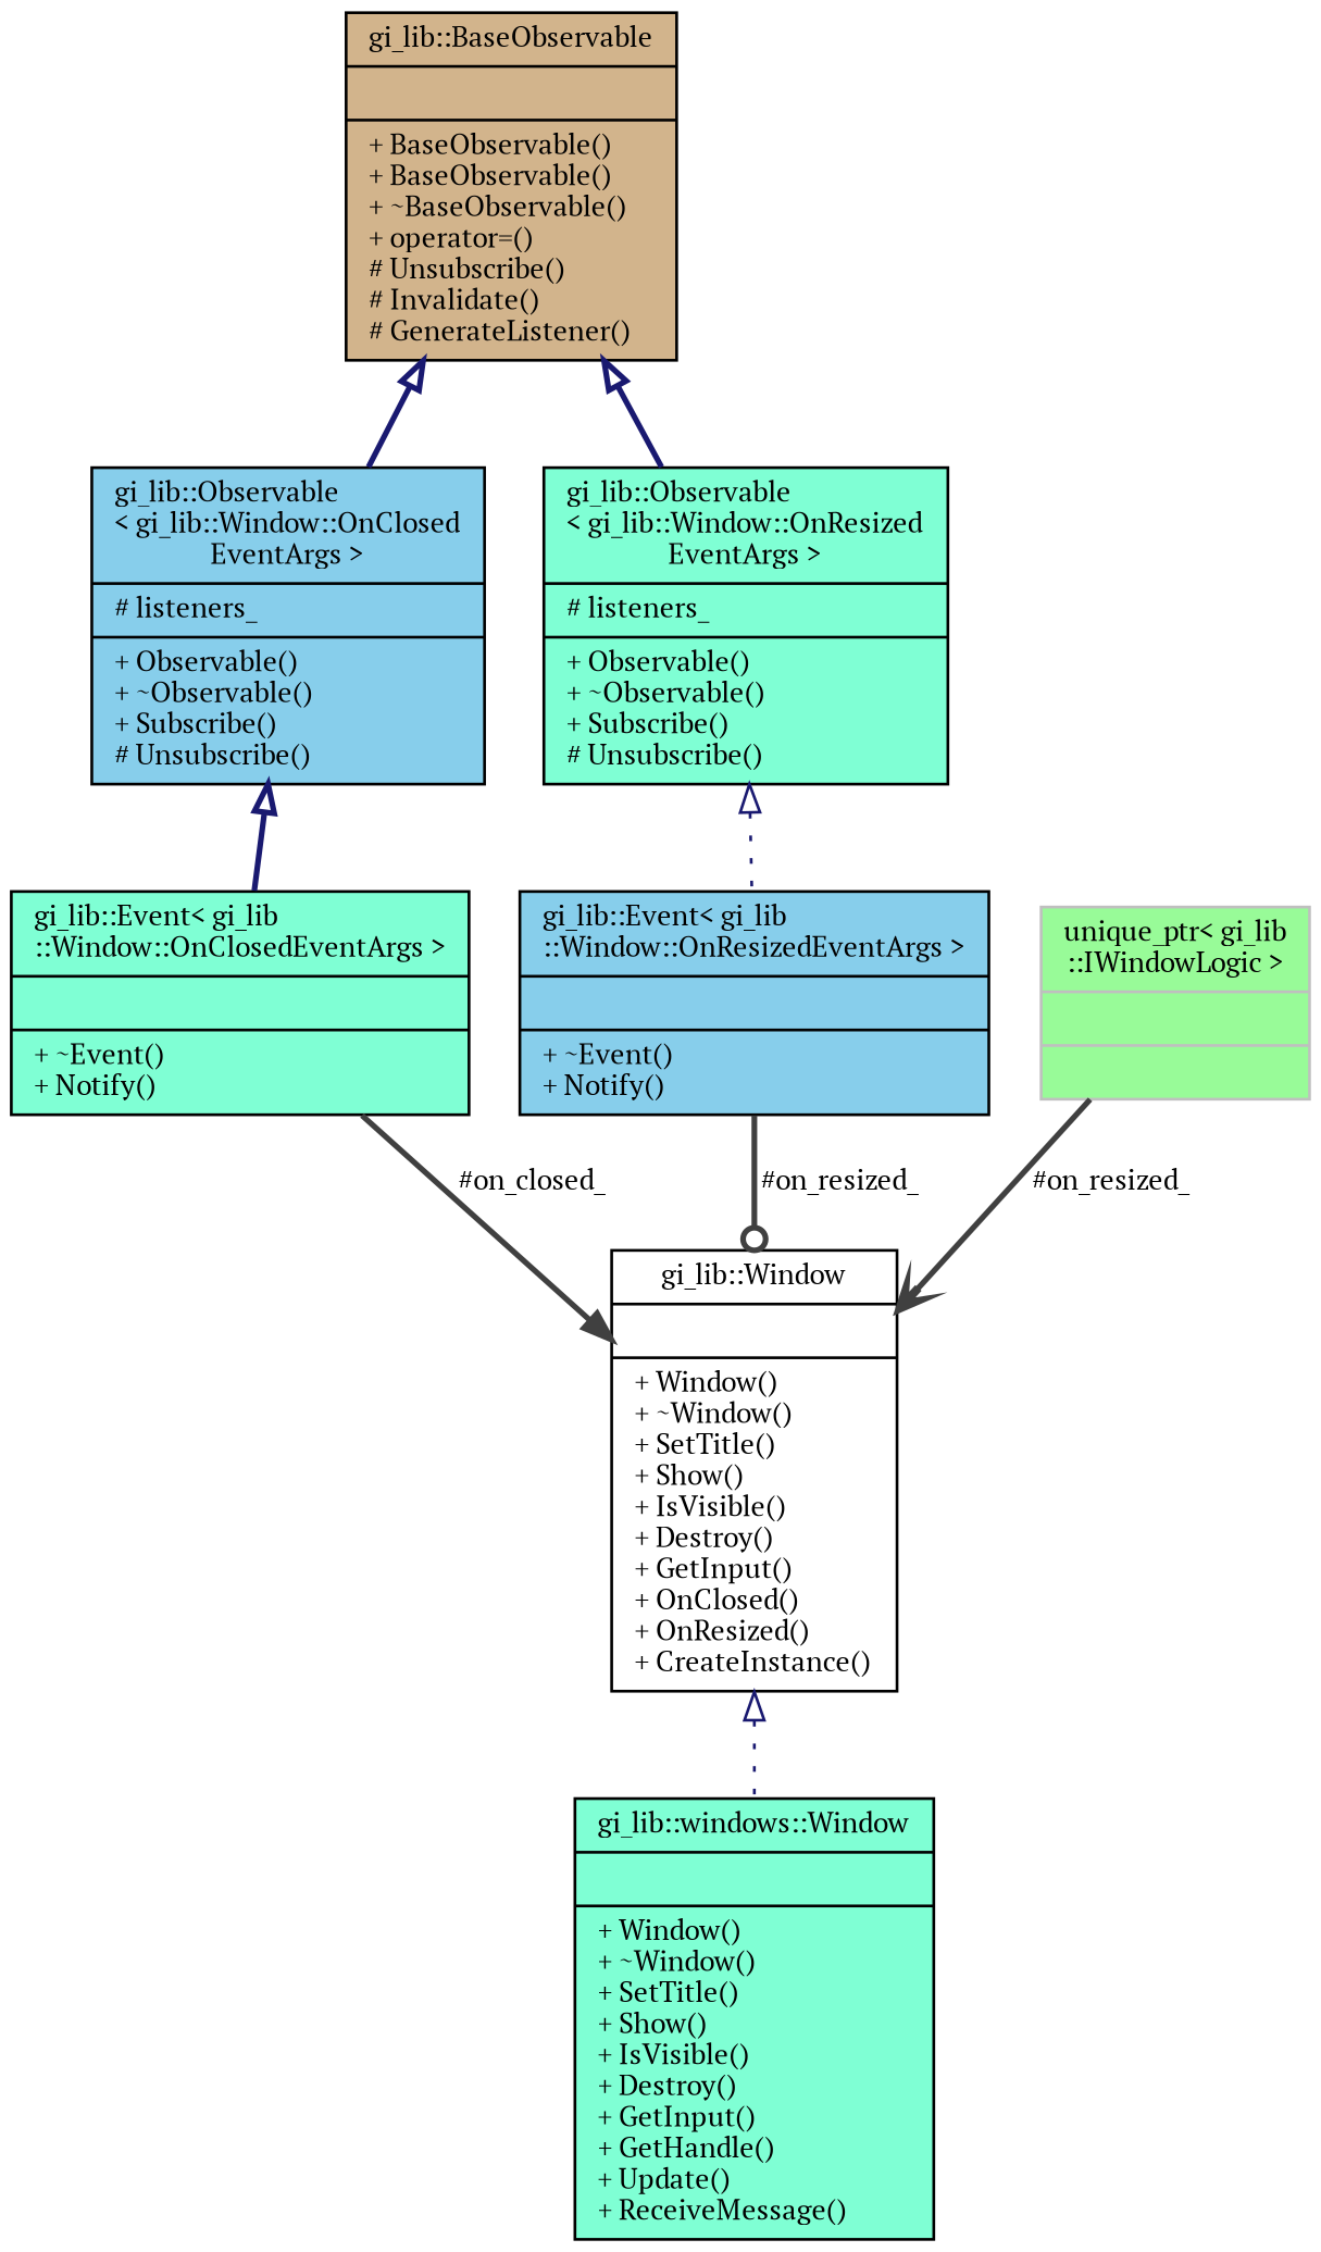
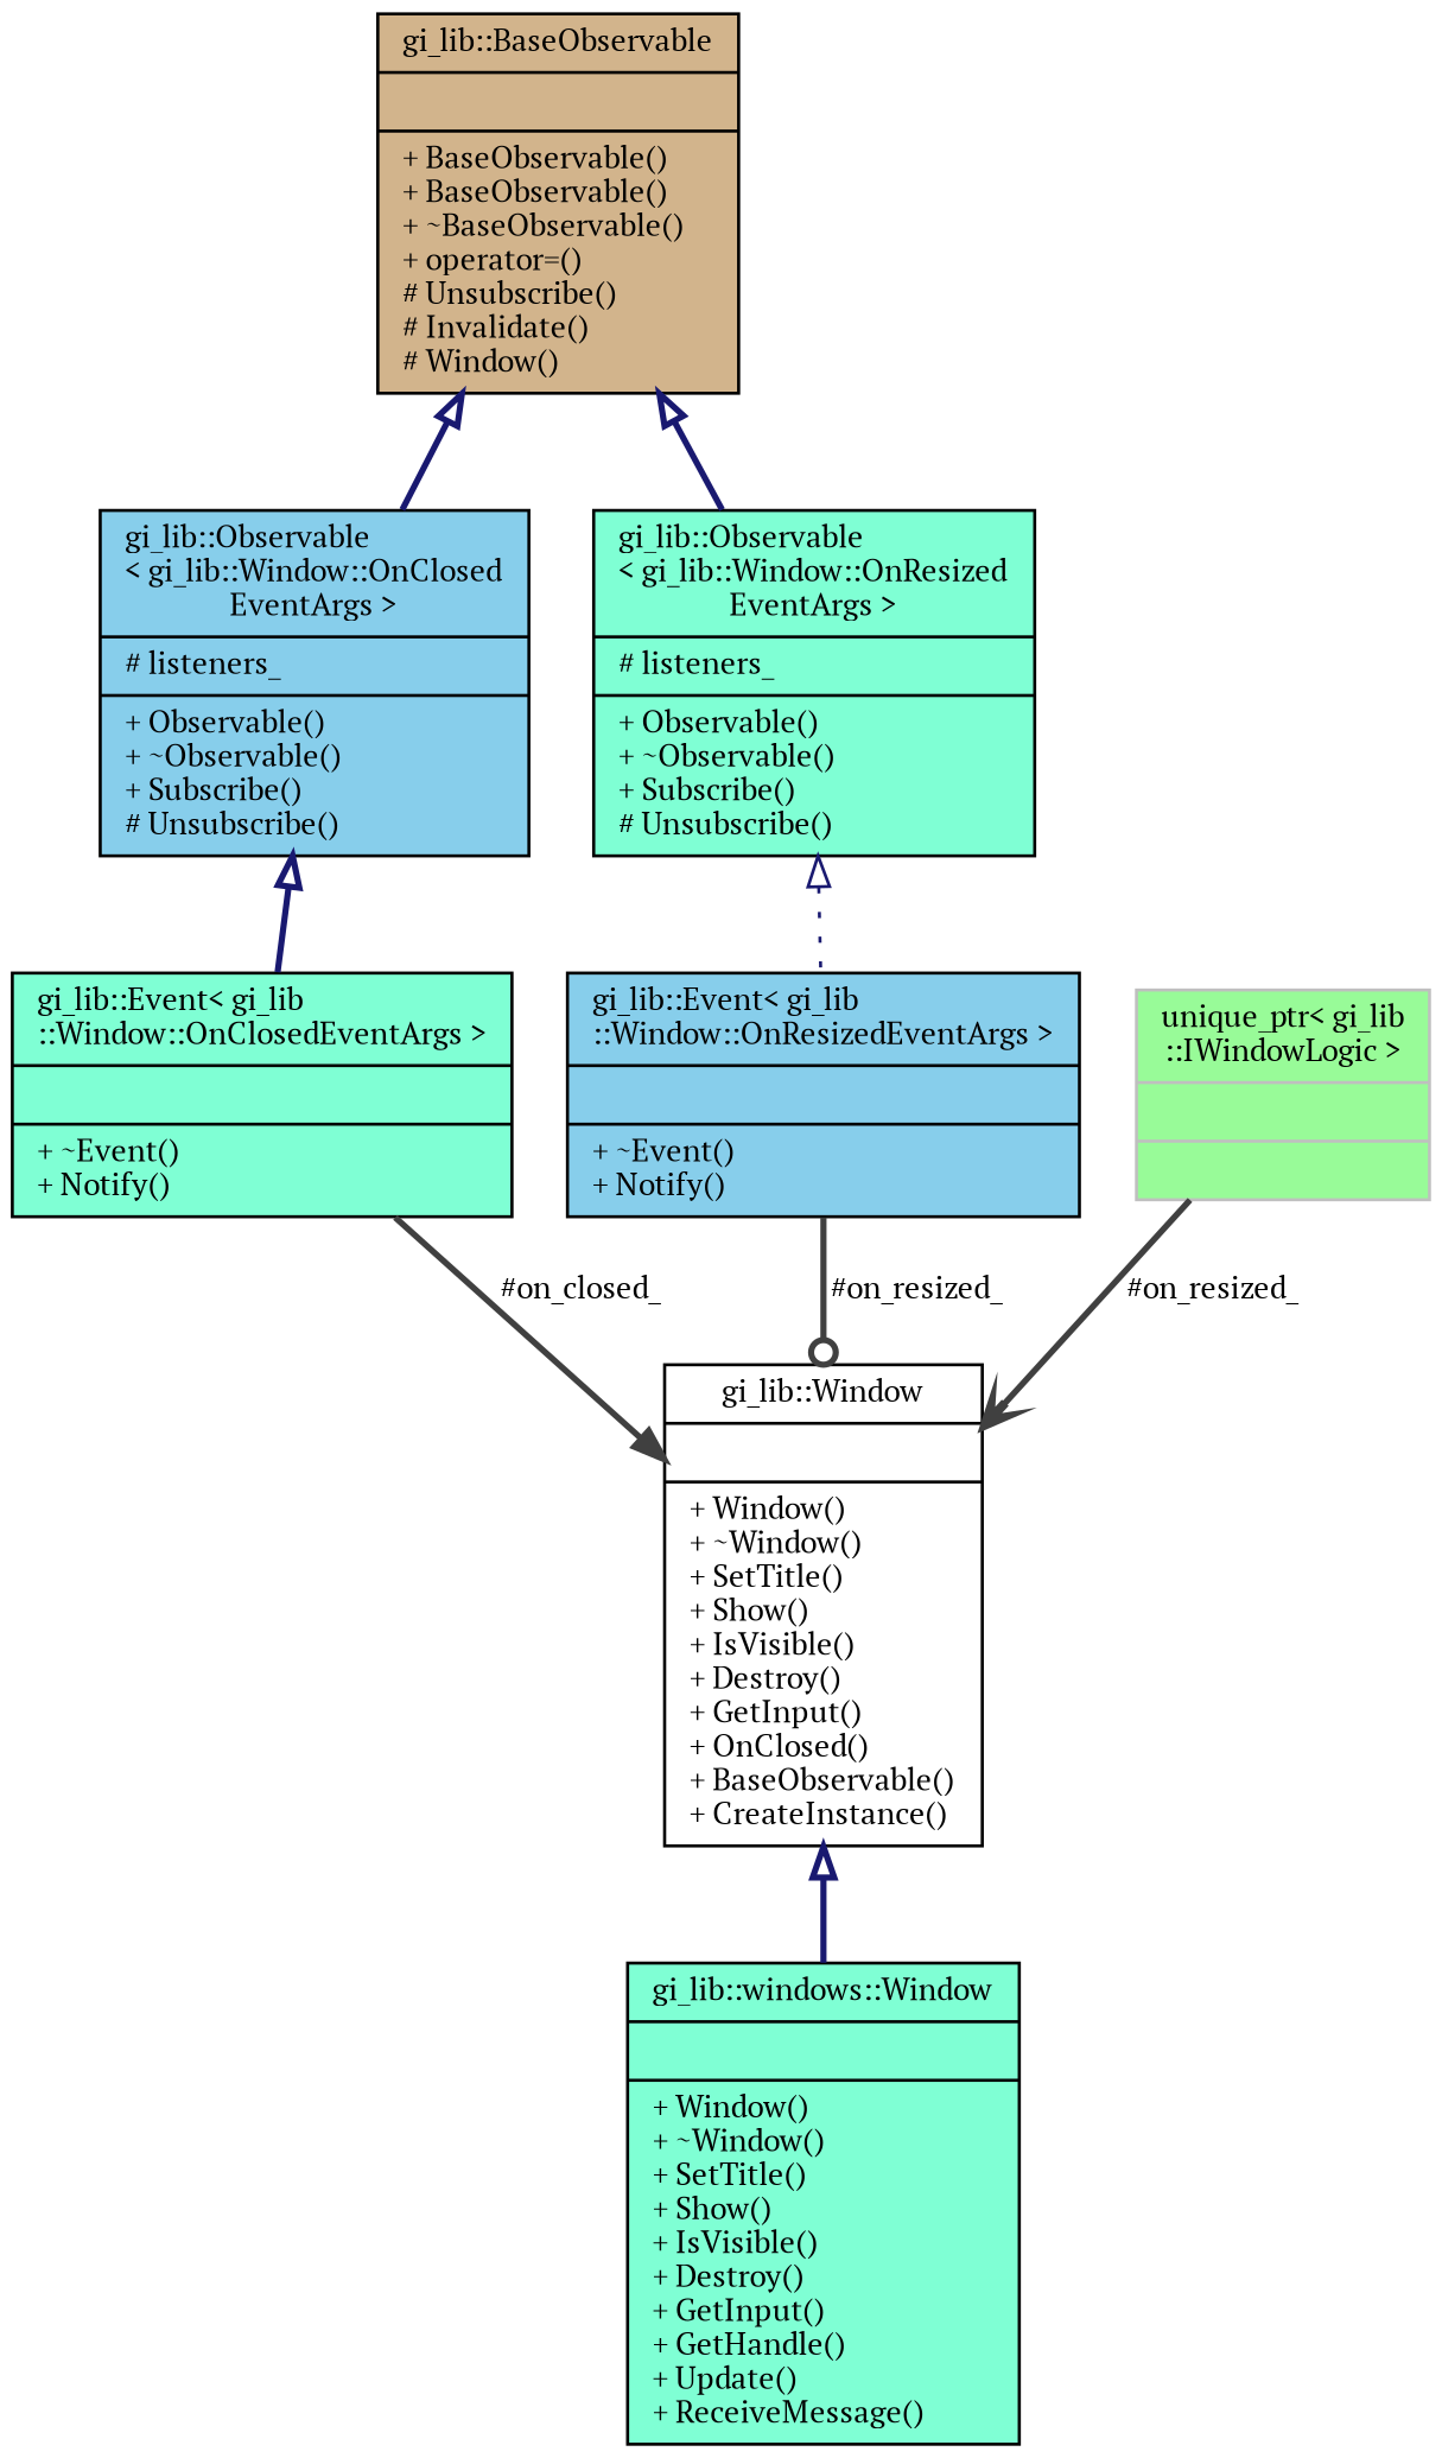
  digraph {
    fontname="PT Serif"
    node [color=black fillcolor=aquamarine fontname="PT Serif" fontsize=10 shape=record style=filled]
    edge [arrowtail=onormal color=midnightblue dir=back fontname="PT Serif" fontsize=10 labelfontname=Helvetica labelfontsize=10 style=bold]
    n1 [fontcolor=black height=0.2 label="{gi_lib::windows::Window\n||+ Window()\l+ ~Window()\l+ SetTitle()\l+ Show()\l+ IsVisible()\l+ Destroy()\l+ GetInput()\l+ GetHandle()\l+ Update()\l+ ReceiveMessage()\l}" width=0.4]
-   n2 [fillcolor=white height=0.2 label="{gi_lib::Window\n||+ Window()\l+ ~Window()\l+ SetTitle()\l+ Show()\l+ IsVisible()\l+ Destroy()\l+ GetInput()\l+ OnClosed()\l+ OnResized()\l+ CreateInstance()\l}" width=0.4]
+   n2 [fillcolor=white height=0.2 label="{gi_lib::Window\n||+ Window()\l+ ~Window()\l+ SetTitle()\l+ Show()\l+ IsVisible()\l+ Destroy()\l+ GetInput()\l+ OnClosed()\l+ BaseObservable()\l+ CreateInstance()\l}" width=0.4]
    n3 [height=0.2 label="{gi_lib::Event\< gi_lib\l::Window::OnClosedEventArgs \>\n||+ ~Event()\l+ Notify()\l}" width=0.4]
    n4 [fillcolor=skyblue height=0.2 label="{gi_lib::Observable\l\< gi_lib::Window::OnClosed\lEventArgs \>\n|# listeners_\l|+ Observable()\l+ ~Observable()\l+ Subscribe()\l# Unsubscribe()\l}" width=0.4]
-   n5 [fillcolor=tan height=0.2 label="{gi_lib::BaseObservable\n||+ BaseObservable()\l+ BaseObservable()\l+ ~BaseObservable()\l+ operator=()\l# Unsubscribe()\l# Invalidate()\l# GenerateListener()\l}" width=0.4]
+   n5 [fillcolor=tan height=0.2 label="{gi_lib::BaseObservable\n||+ BaseObservable()\l+ BaseObservable()\l+ ~BaseObservable()\l+ operator=()\l# Unsubscribe()\l# Invalidate()\l# Window()\l}" width=0.4]
    n6 [height=0.2 label="{gi_lib::Observable\l\< gi_lib::Window::OnResized\lEventArgs \>\n|# listeners_\l|+ Observable()\l+ ~Observable()\l+ Subscribe()\l# Unsubscribe()\l}" width=0.4]
    n7 [fillcolor=skyblue height=0.2 label="{gi_lib::Event\< gi_lib\l::Window::OnResizedEventArgs \>\n||+ ~Event()\l+ Notify()\l}" width=0.4]
    n8 [color=grey75 fillcolor=palegreen height=0.2 label="{unique_ptr\< gi_lib\l::IWindowLogic \>\n||}" width=0.4]
-   n2 -> n1 [style=dotted]
+   n2 -> n1
    n3 -> n2 [arrowhead=normal color=grey25 label=" #on_closed_" arrowtail="" dir=""]
    n4 -> n3
    n5 -> n4
    n5 -> n6
    n6 -> n7 [style=dotted]
    n7 -> n2 [arrowhead=odot color=grey25 label=" #on_resized_" arrowtail="" dir=""]
    n8 -> n2 [arrowhead=vee color=grey25 label=" #on_resized_" arrowtail="" dir=""]
  }
